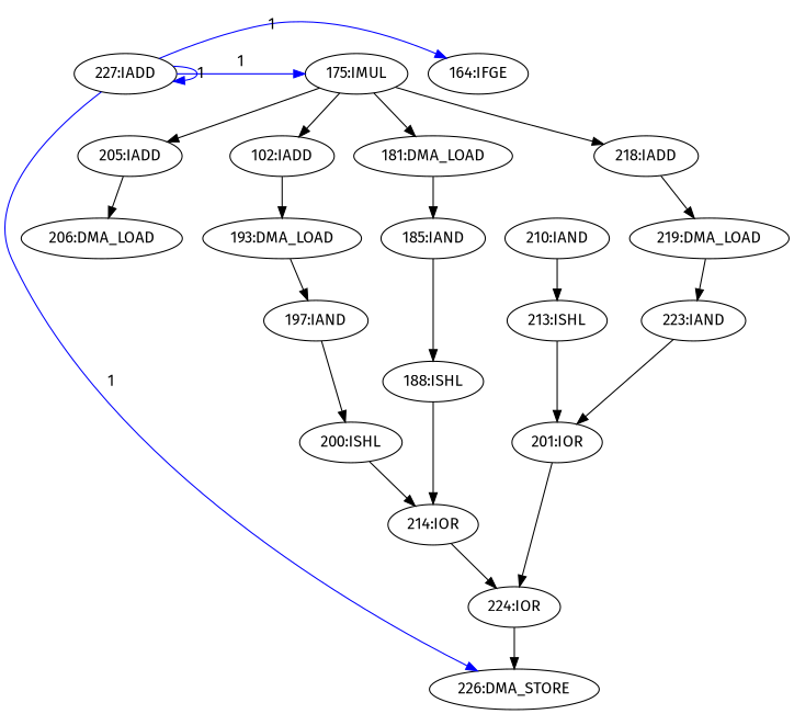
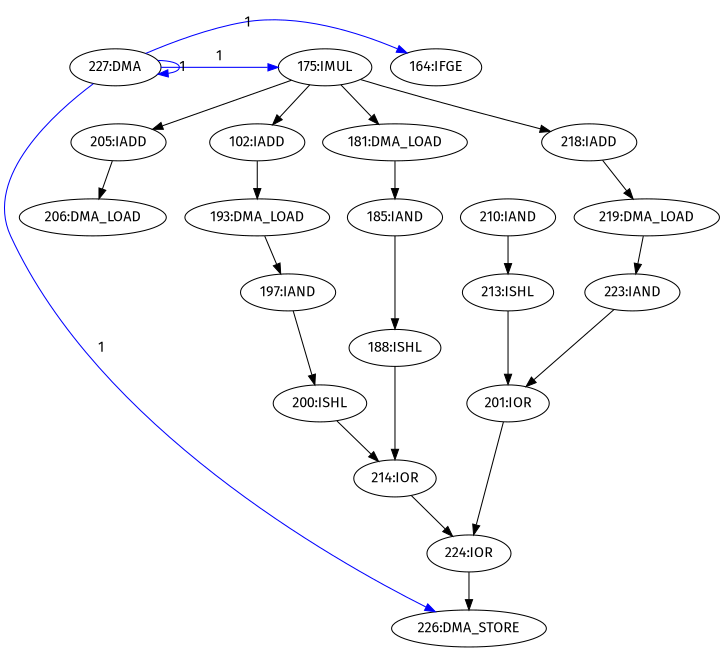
  digraph {
    fontname="Fira Sans"
    node [fontname="Fira Sans"]
    edge [fontname="Fira Sans"]
    n1 [label="193:DMA_LOAD"]
    n2 [label="197:IAND"]
    n3 [label="200:ISHL"]
    n4 [label="102:IADD"]
    n5 [label="214:IOR"]
    n6 [label="206:DMA_LOAD"]
    n7 [label="210:IAND"]
    n8 [label="213:ISHL"]
    n9 [label="205:IADD"]
    n10 [label="224:IOR"]
    n11 [label="226:DMA_STORE"]
    n12 [label="188:ISHL"]
    n13 [label="219:DMA_LOAD"]
    n14 [label="223:IAND"]
    n15 [label="201:IOR"]
    n16 [label="218:IADD"]
    n17 [label="175:IMUL"]
    n18 [label="181:DMA_LOAD"]
    n19 [label="185:IAND"]
-   n20 [label="227:IADD"]
+   n20 [label="227:DMA"]
    n21 [label="164:IFGE"]
    n1 -> n2
    n2 -> n3
    n3 -> n5
    n4 -> n1
    n5 -> n10
    n7 -> n8
    n8 -> n15
    n9 -> n6
    n10 -> n11
    n12 -> n5
    n13 -> n14
    n14 -> n15
    n15 -> n10
    n16 -> n13
    n17 -> n4
    n17 -> n9
    n17 -> n16
    n17 -> n18
    n18 -> n19
    n19 -> n12
    n20 -> n11 [color=blue constraint=false label=1]
    n20 -> n17 [color=blue constraint=false label=1]
    n20 -> n20 [color=blue constraint=false label=1]
    n20 -> n21 [color=blue constraint=false label=1]
  }
